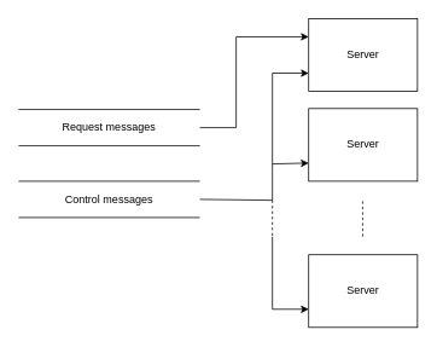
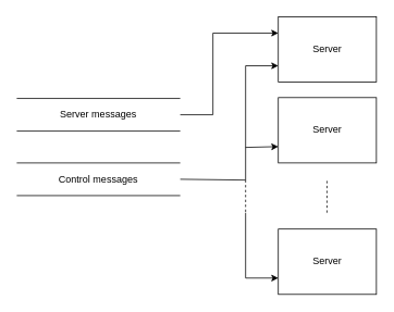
  <mxCell id="0" />
  <mxCell id="1" parent="0" />
  <mxCell id="2" value="Server" style="rounded=0;whiteSpace=wrap;html=1;" vertex="1" parent="1"><mxGeometry x="340" y="20" width="120" height="80" as="geometry" /></mxCell>
  <mxCell id="3" value="Server" style="rounded=0;whiteSpace=wrap;html=1;" vertex="1" parent="1"><mxGeometry x="340" y="119" width="120" height="80" as="geometry" /></mxCell>
  <mxCell id="4" value="Server" style="rounded=0;whiteSpace=wrap;html=1;direction=west;" vertex="1" parent="1"><mxGeometry x="340" y="280" width="120" height="80" as="geometry" /></mxCell>
  <mxCell id="5" value="" style="endArrow=none;html=1;rounded=0;" edge="1" parent="1"><mxGeometry width="50" height="50" relative="1" as="geometry"><mxPoint x="20" y="120" as="sourcePoint" /><mxPoint x="220" y="120" as="targetPoint" /></mxGeometry></mxCell>
  <mxCell id="6" value="" style="endArrow=none;dashed=1;html=1;rounded=0;" edge="1" parent="1"><mxGeometry width="50" height="50" relative="1" as="geometry"><mxPoint x="399.5" y="260" as="sourcePoint" /><mxPoint x="399.5" y="220" as="targetPoint" /></mxGeometry></mxCell>
  <mxCell id="7" value="" style="endArrow=none;html=1;rounded=0;" edge="1" parent="1"><mxGeometry width="50" height="50" relative="1" as="geometry"><mxPoint x="20" y="160" as="sourcePoint" /><mxPoint x="220" y="160" as="targetPoint" /></mxGeometry></mxCell>
- <mxCell id="8" value="Request messages" style="text;html=1;strokeColor=none;fillColor=none;align=center;verticalAlign=middle;whiteSpace=wrap;rounded=0;" vertex="1" parent="1"><mxGeometry x="20" y="120" width="200" height="40" as="geometry" /></mxCell>
+ <mxCell id="8" value="Server messages" style="text;html=1;strokeColor=none;fillColor=none;align=center;verticalAlign=middle;whiteSpace=wrap;rounded=0;" vertex="1" parent="1"><mxGeometry x="20" y="120" width="200" height="40" as="geometry" /></mxCell>
  <mxCell id="9" value="" style="endArrow=none;html=1;rounded=0;" edge="1" parent="1"><mxGeometry width="50" height="50" relative="1" as="geometry"><mxPoint x="20" y="199" as="sourcePoint" /><mxPoint x="220" y="199" as="targetPoint" /></mxGeometry></mxCell>
  <mxCell id="10" value="" style="endArrow=none;html=1;rounded=0;" edge="1" parent="1"><mxGeometry width="50" height="50" relative="1" as="geometry"><mxPoint x="20" y="239" as="sourcePoint" /><mxPoint x="220" y="239" as="targetPoint" /></mxGeometry></mxCell>
  <mxCell id="11" value="Control messages" style="text;html=1;strokeColor=none;fillColor=none;align=center;verticalAlign=middle;whiteSpace=wrap;rounded=0;" vertex="1" parent="1"><mxGeometry x="20" y="199" width="200" height="40" as="geometry" /></mxCell>
  <mxCell id="12" value="" style="endArrow=classic;html=1;rounded=0;exitX=1;exitY=0.5;exitDx=0;exitDy=0;entryX=0;entryY=0.25;entryDx=0;entryDy=0;" edge="1" parent="1" source="8" target="2"><mxGeometry width="50" height="50" relative="1" as="geometry"><mxPoint x="370" y="380" as="sourcePoint" /><mxPoint x="290" y="50" as="targetPoint" /><Array as="points"><mxPoint x="260" y="140" /><mxPoint x="260" y="40" /></Array></mxGeometry></mxCell>
  <mxCell id="13" value="" style="endArrow=classic;html=1;rounded=0;exitX=1;exitY=0.5;exitDx=0;exitDy=0;entryX=0;entryY=0.75;entryDx=0;entryDy=0;" edge="1" parent="1" source="11" target="2"><mxGeometry width="50" height="50" relative="1" as="geometry"><mxPoint x="370" y="380" as="sourcePoint" /><mxPoint x="300" y="219" as="targetPoint" /><Array as="points"><mxPoint x="300" y="220" /><mxPoint x="300" y="80" /></Array></mxGeometry></mxCell>
  <mxCell id="14" value="" style="endArrow=classic;html=1;rounded=0;entryX=0;entryY=0.75;entryDx=0;entryDy=0;" edge="1" parent="1" target="3"><mxGeometry width="50" height="50" relative="1" as="geometry"><mxPoint x="300" y="180" as="sourcePoint" /><mxPoint x="420" y="330" as="targetPoint" /></mxGeometry></mxCell>
  <mxCell id="15" value="" style="endArrow=none;dashed=1;html=1;rounded=0;" edge="1" parent="1"><mxGeometry width="50" height="50" relative="1" as="geometry"><mxPoint x="300" y="220" as="sourcePoint" /><mxPoint x="300" y="260" as="targetPoint" /></mxGeometry></mxCell>
  <mxCell id="16" value="" style="endArrow=classic;html=1;rounded=0;entryX=1;entryY=0.25;entryDx=0;entryDy=0;" edge="1" parent="1" target="4"><mxGeometry width="50" height="50" relative="1" as="geometry"><mxPoint x="300" y="260" as="sourcePoint" /><mxPoint x="420" y="330" as="targetPoint" /><Array as="points"><mxPoint x="300" y="340" /></Array></mxGeometry></mxCell>
